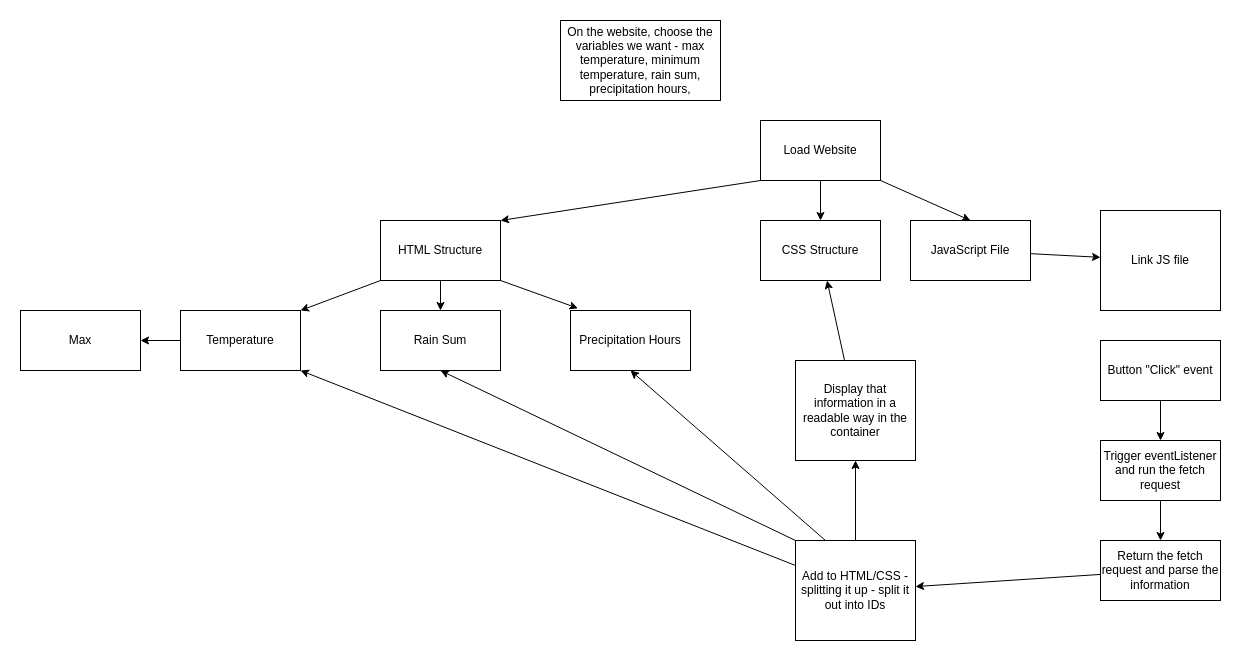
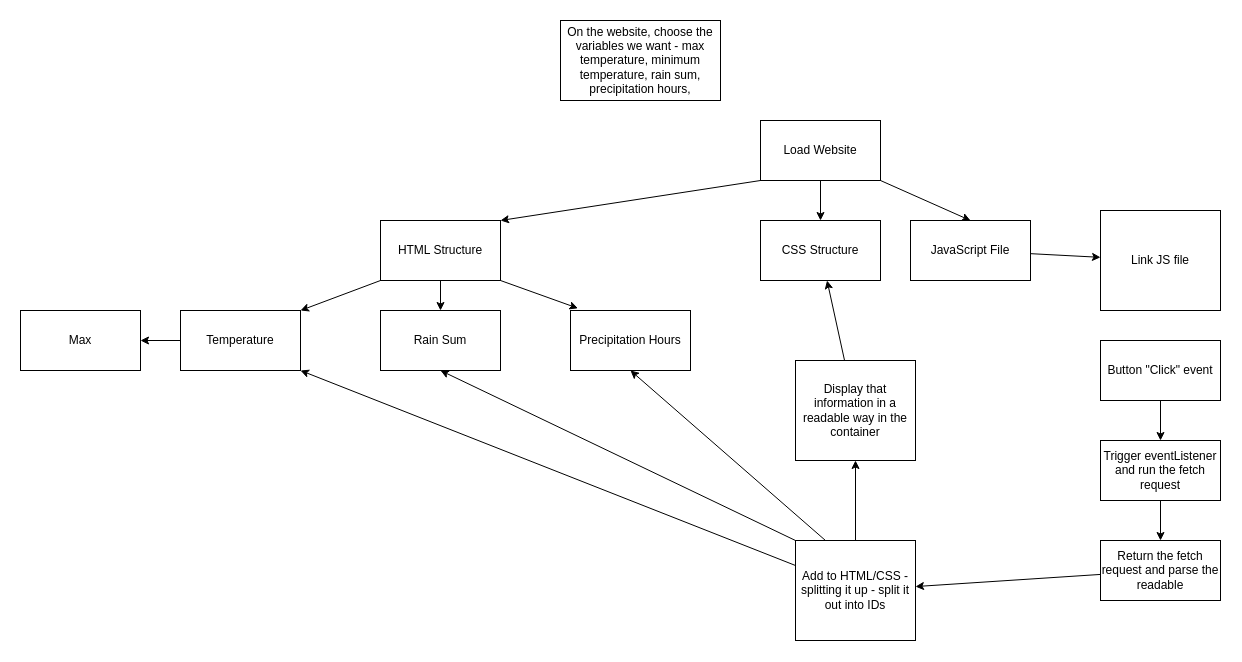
  <mxCell id="0" />
  <mxCell id="1" parent="0" />
  <mxCell id="2" value="On the website, choose the variables we want - max temperature, minimum temperature, rain sum, precipitation hours," style="whiteSpace=wrap;html=1;" parent="1" vertex="1"><mxGeometry x="560" y="20" width="160" height="80" as="geometry" /></mxCell>
  <mxCell id="3" style="edgeStyle=none;html=1;exitX=0;exitY=1;exitDx=0;exitDy=0;entryX=1;entryY=0;entryDx=0;entryDy=0;" edge="1" parent="1" source="6" target="29"><mxGeometry relative="1" as="geometry" /></mxCell>
  <mxCell id="4" value="" style="edgeStyle=none;html=1;" edge="1" parent="1" source="6" target="30"><mxGeometry relative="1" as="geometry" /></mxCell>
  <mxCell id="5" style="edgeStyle=none;html=1;exitX=1;exitY=1;exitDx=0;exitDy=0;entryX=0.062;entryY=-0.037;entryDx=0;entryDy=0;entryPerimeter=0;" edge="1" parent="1" source="6" target="31"><mxGeometry relative="1" as="geometry" /></mxCell>
  <mxCell id="6" value="HTML Structure" style="whiteSpace=wrap;html=1;" parent="1" vertex="1"><mxGeometry x="380" y="220" width="120" height="60" as="geometry" /></mxCell>
  <mxCell id="7" value="" style="edgeStyle=none;html=1;" parent="1" source="8" target="10" edge="1"><mxGeometry relative="1" as="geometry" /></mxCell>
  <mxCell id="8" value="Button &quot;Click&quot; event" style="whiteSpace=wrap;html=1;" parent="1" vertex="1"><mxGeometry x="1100" y="340" width="120" height="60" as="geometry" /></mxCell>
  <mxCell id="9" style="edgeStyle=none;html=1;entryX=0.5;entryY=0;entryDx=0;entryDy=0;" parent="1" source="10" target="12" edge="1"><mxGeometry relative="1" as="geometry" /></mxCell>
  <mxCell id="10" value="Trigger eventListener and run the fetch request" style="whiteSpace=wrap;html=1;" parent="1" vertex="1"><mxGeometry x="1100" y="440" width="120" height="60" as="geometry" /></mxCell>
  <mxCell id="11" value="" style="edgeStyle=none;html=1;" parent="1" source="12" target="17" edge="1"><mxGeometry relative="1" as="geometry" /></mxCell>
- <mxCell id="12" value="Return the fetch request and parse the information" style="whiteSpace=wrap;html=1;" parent="1" vertex="1"><mxGeometry x="1100" y="540" width="120" height="60" as="geometry" /></mxCell>
+ <mxCell id="12" value="Return the fetch request and parse the readable" style="whiteSpace=wrap;html=1;" parent="1" vertex="1"><mxGeometry x="1100" y="540" width="120" height="60" as="geometry" /></mxCell>
  <mxCell id="13" value="" style="edgeStyle=none;html=1;" parent="1" source="17" target="19" edge="1"><mxGeometry relative="1" as="geometry" /></mxCell>
  <mxCell id="14" style="edgeStyle=none;html=1;exitX=0;exitY=0;exitDx=0;exitDy=0;entryX=0.5;entryY=1;entryDx=0;entryDy=0;" edge="1" parent="1" source="17" target="30"><mxGeometry relative="1" as="geometry" /></mxCell>
  <mxCell id="15" style="edgeStyle=none;html=1;exitX=0;exitY=0.25;exitDx=0;exitDy=0;entryX=1;entryY=1;entryDx=0;entryDy=0;" edge="1" parent="1" source="17" target="29"><mxGeometry relative="1" as="geometry" /></mxCell>
  <mxCell id="16" style="edgeStyle=none;html=1;exitX=0.25;exitY=0;exitDx=0;exitDy=0;entryX=0.5;entryY=1;entryDx=0;entryDy=0;" edge="1" parent="1" source="17" target="31"><mxGeometry relative="1" as="geometry" /></mxCell>
  <mxCell id="17" value="Add to HTML/CSS - splitting it up - split it out into IDs" style="whiteSpace=wrap;html=1;" parent="1" vertex="1"><mxGeometry x="795" y="540" width="120" height="100" as="geometry" /></mxCell>
  <mxCell id="18" value="" style="edgeStyle=none;html=1;" edge="1" parent="1" source="19" target="27"><mxGeometry relative="1" as="geometry" /></mxCell>
  <mxCell id="19" value="Display that information in a readable way in the container" style="whiteSpace=wrap;html=1;" parent="1" vertex="1"><mxGeometry x="795" y="360" width="120" height="100" as="geometry" /></mxCell>
  <mxCell id="20" value="Link JS file" style="whiteSpace=wrap;html=1;" parent="1" vertex="1"><mxGeometry x="1100" y="210" width="120" height="100" as="geometry" /></mxCell>
  <mxCell id="21" style="edgeStyle=none;html=1;exitX=0;exitY=1;exitDx=0;exitDy=0;entryX=1;entryY=0;entryDx=0;entryDy=0;" edge="1" parent="1" source="24" target="6"><mxGeometry relative="1" as="geometry" /></mxCell>
  <mxCell id="22" value="" style="edgeStyle=none;html=1;" edge="1" parent="1" source="24" target="27"><mxGeometry relative="1" as="geometry" /></mxCell>
  <mxCell id="23" style="edgeStyle=none;html=1;exitX=1;exitY=1;exitDx=0;exitDy=0;entryX=0.5;entryY=0;entryDx=0;entryDy=0;" edge="1" parent="1" source="24" target="26"><mxGeometry relative="1" as="geometry" /></mxCell>
  <mxCell id="24" value="Load Website" style="rounded=0;whiteSpace=wrap;html=1;" vertex="1" parent="1"><mxGeometry x="760" y="120" width="120" height="60" as="geometry" /></mxCell>
  <mxCell id="25" value="" style="edgeStyle=none;html=1;" edge="1" parent="1" source="26" target="20"><mxGeometry relative="1" as="geometry" /></mxCell>
  <mxCell id="26" value="JavaScript File" style="whiteSpace=wrap;html=1;" vertex="1" parent="1"><mxGeometry x="910" y="220" width="120" height="60" as="geometry" /></mxCell>
  <mxCell id="27" value="CSS Structure" style="whiteSpace=wrap;html=1;" vertex="1" parent="1"><mxGeometry x="760" y="220" width="120" height="60" as="geometry" /></mxCell>
  <mxCell id="28" value="" style="edgeStyle=none;html=1;" edge="1" parent="1" source="29" target="32"><mxGeometry relative="1" as="geometry" /></mxCell>
  <mxCell id="29" value="Temperature" style="rounded=0;whiteSpace=wrap;html=1;" vertex="1" parent="1"><mxGeometry x="180" y="310" width="120" height="60" as="geometry" /></mxCell>
  <mxCell id="30" value="Rain Sum" style="rounded=0;whiteSpace=wrap;html=1;" vertex="1" parent="1"><mxGeometry x="380" y="310" width="120" height="60" as="geometry" /></mxCell>
  <mxCell id="31" value="Precipitation Hours" style="rounded=0;whiteSpace=wrap;html=1;" vertex="1" parent="1"><mxGeometry x="570" y="310" width="120" height="60" as="geometry" /></mxCell>
  <mxCell id="32" value="Max" style="rounded=0;whiteSpace=wrap;html=1;" vertex="1" parent="1"><mxGeometry x="20" y="310" width="120" height="60" as="geometry" /></mxCell>
